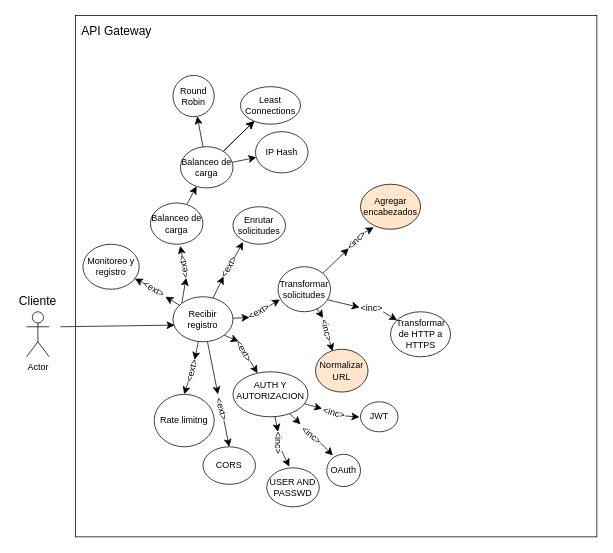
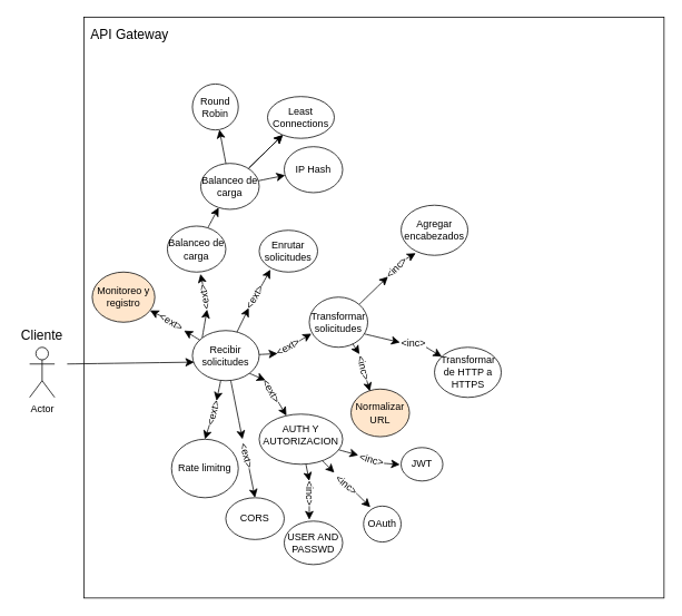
  <mxCell id="0" />
  <mxCell id="1" parent="0" />
  <mxCell id="2" value="" style="whiteSpace=wrap;html=1;aspect=fixed;" vertex="1" parent="1"><mxGeometry x="100" y="20" width="695" height="695" as="geometry" /></mxCell>
  <mxCell id="3" value="API Gateway" style="text;strokeColor=none;align=center;fillColor=none;html=1;verticalAlign=middle;whiteSpace=wrap;rounded=0;fontSize=16;" vertex="1" parent="1"><mxGeometry x="100" y="25" width="110" height="30" as="geometry" /></mxCell>
  <mxCell id="4" value="Actor" style="shape=umlActor;verticalLabelPosition=bottom;verticalAlign=top;html=1;" vertex="1" parent="1"><mxGeometry x="35" y="415" width="30" height="60" as="geometry" /></mxCell>
  <mxCell id="5" value="Cliente" style="text;strokeColor=none;align=center;fillColor=none;html=1;verticalAlign=middle;whiteSpace=wrap;rounded=0;fontSize=16;" vertex="1" parent="1"><mxGeometry x="20" y="385" width="60" height="30" as="geometry" /></mxCell>
  <mxCell id="6" style="edgeStyle=none;curved=1;rounded=0;orthogonalLoop=1;jettySize=auto;html=1;fontSize=12;startSize=8;endSize=8;entryX=0;entryY=0.5;entryDx=0;entryDy=0;" edge="1" parent="1" source="12" target="16"><mxGeometry relative="1" as="geometry"><mxPoint x="320" y="425" as="targetPoint" /></mxGeometry></mxCell>
  <mxCell id="7" style="edgeStyle=none;curved=1;rounded=0;orthogonalLoop=1;jettySize=auto;html=1;exitX=1;exitY=1;exitDx=0;exitDy=0;entryX=0;entryY=0.5;entryDx=0;entryDy=0;fontSize=12;startSize=8;endSize=8;" edge="1" parent="1" source="12" target="32"><mxGeometry relative="1" as="geometry" /></mxCell>
  <mxCell id="8" style="edgeStyle=none;curved=1;rounded=0;orthogonalLoop=1;jettySize=auto;html=1;entryX=0;entryY=0.5;entryDx=0;entryDy=0;fontSize=12;startSize=8;endSize=8;" edge="1" parent="1" source="12" target="48"><mxGeometry relative="1" as="geometry" /></mxCell>
  <mxCell id="9" style="edgeStyle=none;curved=1;rounded=0;orthogonalLoop=1;jettySize=auto;html=1;exitX=0;exitY=0;exitDx=0;exitDy=0;entryX=0;entryY=0.5;entryDx=0;entryDy=0;fontSize=12;startSize=8;endSize=8;" edge="1" parent="1" source="12" target="52"><mxGeometry relative="1" as="geometry" /></mxCell>
  <mxCell id="10" style="edgeStyle=none;curved=1;rounded=0;orthogonalLoop=1;jettySize=auto;html=1;entryX=1;entryY=0.5;entryDx=0;entryDy=0;fontSize=12;startSize=8;endSize=8;" edge="1" parent="1" source="12" target="63"><mxGeometry relative="1" as="geometry" /></mxCell>
  <mxCell id="11" style="edgeStyle=none;curved=1;rounded=0;orthogonalLoop=1;jettySize=auto;html=1;fontSize=12;startSize=8;endSize=8;" edge="1" parent="1" source="12"><mxGeometry relative="1" as="geometry"><mxPoint x="290" y="525" as="targetPoint" /></mxGeometry></mxCell>
- <mxCell id="12" value="Recibir registro" style="ellipse;whiteSpace=wrap;html=1;" vertex="1" parent="1"><mxGeometry x="230" y="395" width="80" height="60" as="geometry" /></mxCell>
+ <mxCell id="12" value="Recibir solicitudes" style="ellipse;whiteSpace=wrap;html=1;" vertex="1" parent="1"><mxGeometry x="230" y="395" width="80" height="60" as="geometry" /></mxCell>
  <mxCell id="13" style="edgeStyle=none;curved=1;rounded=0;orthogonalLoop=1;jettySize=auto;html=1;entryX=0.027;entryY=0.63;entryDx=0;entryDy=0;entryPerimeter=0;fontSize=12;startSize=8;endSize=8;" edge="1" parent="1" target="12"><mxGeometry relative="1" as="geometry"><mxPoint x="80" y="435" as="sourcePoint" /></mxGeometry></mxCell>
  <mxCell id="14" style="edgeStyle=none;curved=1;rounded=0;orthogonalLoop=1;jettySize=auto;html=1;exitX=1;exitY=0;exitDx=0;exitDy=0;fontSize=12;startSize=8;endSize=8;" edge="1" parent="1" source="15" target="24"><mxGeometry relative="1" as="geometry" /></mxCell>
  <mxCell id="15" value="Transformar solicitudes" style="ellipse;whiteSpace=wrap;html=1;" vertex="1" parent="1"><mxGeometry x="370" y="355" width="70" height="60" as="geometry" /></mxCell>
  <mxCell id="16" value="&amp;lt;ext&amp;gt;" style="text;strokeColor=none;align=center;fillColor=none;html=1;verticalAlign=middle;whiteSpace=wrap;rounded=0;fontSize=12;rotation=-30;" vertex="1" parent="1"><mxGeometry x="330" y="405" width="30" height="20" as="geometry" /></mxCell>
  <mxCell id="17" style="edgeStyle=none;curved=1;rounded=0;orthogonalLoop=1;jettySize=auto;html=1;exitX=0;exitY=0.5;exitDx=0;exitDy=0;fontSize=12;startSize=8;endSize=8;" edge="1" parent="1" source="16" target="16"><mxGeometry relative="1" as="geometry" /></mxCell>
  <mxCell id="18" style="edgeStyle=none;curved=1;rounded=0;orthogonalLoop=1;jettySize=auto;html=1;exitX=1;exitY=0.5;exitDx=0;exitDy=0;entryX=0.037;entryY=0.727;entryDx=0;entryDy=0;entryPerimeter=0;fontSize=12;startSize=8;endSize=8;" edge="1" parent="1" source="16" target="15"><mxGeometry relative="1" as="geometry" /></mxCell>
  <mxCell id="19" value="" style="ellipse;whiteSpace=wrap;html=1;" vertex="1" parent="1"><mxGeometry x="520" y="415" width="80" height="60" as="geometry" /></mxCell>
  <mxCell id="20" style="edgeStyle=none;curved=1;rounded=0;orthogonalLoop=1;jettySize=auto;html=1;exitX=1;exitY=1;exitDx=0;exitDy=0;fontSize=12;startSize=8;endSize=8;" edge="1" parent="1" source="21" target="19"><mxGeometry relative="1" as="geometry" /></mxCell>
  <mxCell id="21" value="&amp;lt;inc&amp;gt;" style="text;strokeColor=none;align=center;fillColor=none;html=1;verticalAlign=middle;whiteSpace=wrap;rounded=0;fontSize=12;rotation=0;" vertex="1" parent="1"><mxGeometry x="480" y="405" width="30" height="10" as="geometry" /></mxCell>
  <mxCell id="22" value="" style="endArrow=classic;html=1;rounded=0;fontSize=12;startSize=8;endSize=8;curved=1;exitX=0.95;exitY=0.736;exitDx=0;exitDy=0;exitPerimeter=0;entryX=-0.043;entryY=0.419;entryDx=0;entryDy=0;entryPerimeter=0;" edge="1" parent="1" source="15" target="21"><mxGeometry width="50" height="50" relative="1" as="geometry"><mxPoint x="460" y="415" as="sourcePoint" /><mxPoint x="470" y="405" as="targetPoint" /></mxGeometry></mxCell>
  <mxCell id="23" value="&lt;span style=&quot;font-size: 12px;&quot;&gt;Transformar de HTTP a HTTPS&lt;/span&gt;" style="text;strokeColor=none;align=center;fillColor=none;html=1;verticalAlign=middle;whiteSpace=wrap;rounded=0;fontSize=8;" vertex="1" parent="1"><mxGeometry x="532.5" y="432.5" width="55" height="25" as="geometry" /></mxCell>
  <mxCell id="24" value="&amp;lt;inc&amp;gt;" style="text;strokeColor=none;align=center;fillColor=none;html=1;verticalAlign=middle;whiteSpace=wrap;rounded=0;fontSize=12;rotation=-45;" vertex="1" parent="1"><mxGeometry x="460" y="315" width="30" height="10" as="geometry" /></mxCell>
- <mxCell id="25" value="Agregar encabezados" style="ellipse;whiteSpace=wrap;html=1;fillColor=#ffe6cc;" vertex="1" parent="1"><mxGeometry x="480" y="245" width="80" height="60" as="geometry" /></mxCell>
+ <mxCell id="25" value="Agregar encabezados" style="ellipse;whiteSpace=wrap;html=1;" vertex="1" parent="1"><mxGeometry x="480" y="245" width="80" height="60" as="geometry" /></mxCell>
  <mxCell id="26" style="edgeStyle=none;curved=1;rounded=0;orthogonalLoop=1;jettySize=auto;html=1;exitX=1;exitY=0.5;exitDx=0;exitDy=0;entryX=0.219;entryY=0.956;entryDx=0;entryDy=0;entryPerimeter=0;fontSize=12;startSize=8;endSize=8;" edge="1" parent="1" source="24" target="25"><mxGeometry relative="1" as="geometry" /></mxCell>
  <mxCell id="27" value="Normalizar URL" style="ellipse;whiteSpace=wrap;html=1;fillColor=#ffe6cc;" vertex="1" parent="1"><mxGeometry x="420" y="465" width="70" height="57" as="geometry" /></mxCell>
  <mxCell id="28" value="&amp;lt;inc&amp;gt;" style="text;strokeColor=none;align=center;fillColor=none;html=1;verticalAlign=middle;whiteSpace=wrap;rounded=0;fontSize=12;rotation=75;" vertex="1" parent="1"><mxGeometry x="420" y="435" width="30" height="10" as="geometry" /></mxCell>
  <mxCell id="29" style="edgeStyle=none;curved=1;rounded=0;orthogonalLoop=1;jettySize=auto;html=1;exitX=1;exitY=0.5;exitDx=0;exitDy=0;entryX=0.322;entryY=0.047;entryDx=0;entryDy=0;entryPerimeter=0;fontSize=12;startSize=8;endSize=8;" edge="1" parent="1" source="28" target="27"><mxGeometry relative="1" as="geometry" /></mxCell>
  <mxCell id="30" style="edgeStyle=none;curved=1;rounded=0;orthogonalLoop=1;jettySize=auto;html=1;entryX=-0.079;entryY=0.541;entryDx=0;entryDy=0;entryPerimeter=0;fontSize=12;startSize=8;endSize=8;" edge="1" parent="1" source="15" target="28"><mxGeometry relative="1" as="geometry" /></mxCell>
  <mxCell id="31" value="" style="edgeStyle=none;curved=1;rounded=0;orthogonalLoop=1;jettySize=auto;html=1;fontSize=12;startSize=8;endSize=8;" edge="1" parent="1" source="32" target="35"><mxGeometry relative="1" as="geometry" /></mxCell>
  <mxCell id="32" value="&amp;lt;ext&amp;gt;" style="text;strokeColor=none;align=center;fillColor=none;html=1;verticalAlign=middle;whiteSpace=wrap;rounded=0;fontSize=12;rotation=60;" vertex="1" parent="1"><mxGeometry x="310" y="457.5" width="30" height="20" as="geometry" /></mxCell>
  <mxCell id="33" value="" style="edgeStyle=none;curved=1;rounded=0;orthogonalLoop=1;jettySize=auto;html=1;fontSize=12;startSize=8;endSize=8;" edge="1" parent="1" source="35"><mxGeometry relative="1" as="geometry"><mxPoint x="400" y="565" as="targetPoint" /></mxGeometry></mxCell>
  <mxCell id="34" style="edgeStyle=none;curved=1;rounded=0;orthogonalLoop=1;jettySize=auto;html=1;entryX=0;entryY=0.5;entryDx=0;entryDy=0;fontSize=12;startSize=8;endSize=8;" edge="1" parent="1" source="35" target="44"><mxGeometry relative="1" as="geometry" /></mxCell>
  <mxCell id="35" value="" style="ellipse;whiteSpace=wrap;html=1;" vertex="1" parent="1"><mxGeometry x="310" y="495" width="100" height="60" as="geometry" /></mxCell>
  <mxCell id="36" value="&lt;span style=&quot;font-size: 12px;&quot;&gt;AUTH Y AUTORIZACION&lt;/span&gt;" style="text;strokeColor=none;align=center;fillColor=none;html=1;verticalAlign=middle;whiteSpace=wrap;rounded=0;fontSize=8;" vertex="1" parent="1"><mxGeometry x="330" y="505" width="60" height="30" as="geometry" /></mxCell>
  <mxCell id="37" value="&amp;lt;inc&amp;gt;" style="text;strokeColor=none;align=center;fillColor=none;html=1;verticalAlign=middle;whiteSpace=wrap;rounded=0;fontSize=12;rotation=15;" vertex="1" parent="1"><mxGeometry x="430" y="545" width="30" height="10" as="geometry" /></mxCell>
  <mxCell id="38" style="edgeStyle=none;curved=1;rounded=0;orthogonalLoop=1;jettySize=auto;html=1;entryX=-0.072;entryY=0.36;entryDx=0;entryDy=0;entryPerimeter=0;fontSize=12;startSize=8;endSize=8;" edge="1" parent="1" source="35" target="37"><mxGeometry relative="1" as="geometry" /></mxCell>
  <mxCell id="39" value="JWT" style="ellipse;whiteSpace=wrap;html=1;" vertex="1" parent="1"><mxGeometry x="480" y="535" width="50" height="40" as="geometry" /></mxCell>
  <mxCell id="40" style="edgeStyle=none;curved=1;rounded=0;orthogonalLoop=1;jettySize=auto;html=1;exitX=1;exitY=0.5;exitDx=0;exitDy=0;entryX=-0.029;entryY=0.507;entryDx=0;entryDy=0;entryPerimeter=0;fontSize=12;startSize=8;endSize=8;" edge="1" parent="1" source="37" target="39"><mxGeometry relative="1" as="geometry" /></mxCell>
  <mxCell id="41" value="&amp;lt;inc&amp;gt;" style="text;strokeColor=none;align=center;fillColor=none;html=1;verticalAlign=middle;whiteSpace=wrap;rounded=0;fontSize=12;rotation=40;" vertex="1" parent="1"><mxGeometry x="400" y="575" width="30" height="10" as="geometry" /></mxCell>
  <mxCell id="42" value="OAuth" style="ellipse;whiteSpace=wrap;html=1;" vertex="1" parent="1"><mxGeometry x="435" y="605" width="45" height="43" as="geometry" /></mxCell>
- <mxCell id="43" value="USER AND PASSWD" style="ellipse;whiteSpace=wrap;html=1;" vertex="1" parent="1"><mxGeometry x="355" y="623" width="70" height="52" as="geometry" /></mxCell>
+ <mxCell id="43" value="USER AND PASSWD" style="ellipse;whiteSpace=wrap;html=1;" vertex="1" parent="1"><mxGeometry x="340" y="623" width="70" height="52" as="geometry" /></mxCell>
  <mxCell id="44" value="&amp;lt;inc&amp;gt;" style="text;strokeColor=none;align=center;fillColor=none;html=1;verticalAlign=middle;whiteSpace=wrap;rounded=0;fontSize=12;rotation=90;" vertex="1" parent="1"><mxGeometry x="355" y="585" width="30" height="10" as="geometry" /></mxCell>
  <mxCell id="45" style="edgeStyle=none;curved=1;rounded=0;orthogonalLoop=1;jettySize=auto;html=1;entryX=0.429;entryY=-0.031;entryDx=0;entryDy=0;entryPerimeter=0;fontSize=12;startSize=8;endSize=8;" edge="1" parent="1" source="44" target="43"><mxGeometry relative="1" as="geometry" /></mxCell>
  <mxCell id="46" style="edgeStyle=none;curved=1;rounded=0;orthogonalLoop=1;jettySize=auto;html=1;exitX=1;exitY=0.5;exitDx=0;exitDy=0;entryX=0.181;entryY=0.033;entryDx=0;entryDy=0;entryPerimeter=0;fontSize=12;startSize=8;endSize=8;" edge="1" parent="1" source="41" target="42"><mxGeometry relative="1" as="geometry" /></mxCell>
  <mxCell id="47" value="Enrutar solicitudes" style="ellipse;whiteSpace=wrap;html=1;" vertex="1" parent="1"><mxGeometry x="310" y="275" width="70" height="50" as="geometry" /></mxCell>
  <mxCell id="48" value="&amp;lt;ext&amp;gt;" style="text;strokeColor=none;align=center;fillColor=none;html=1;verticalAlign=middle;whiteSpace=wrap;rounded=0;fontSize=12;rotation=-60;" vertex="1" parent="1"><mxGeometry x="290" y="345" width="30" height="20" as="geometry" /></mxCell>
  <mxCell id="49" style="edgeStyle=none;curved=1;rounded=0;orthogonalLoop=1;jettySize=auto;html=1;exitX=1;exitY=0.5;exitDx=0;exitDy=0;entryX=0.192;entryY=0.94;entryDx=0;entryDy=0;entryPerimeter=0;fontSize=12;startSize=8;endSize=8;" edge="1" parent="1" source="48" target="47"><mxGeometry relative="1" as="geometry" /></mxCell>
  <mxCell id="50" value="" style="edgeStyle=none;curved=1;rounded=0;orthogonalLoop=1;jettySize=auto;html=1;fontSize=12;startSize=8;endSize=8;" edge="1" parent="1" source="51" target="58"><mxGeometry relative="1" as="geometry" /></mxCell>
  <mxCell id="51" value="Balanceo de carga" style="ellipse;whiteSpace=wrap;html=1;" vertex="1" parent="1"><mxGeometry x="200" y="270" width="70" height="55" as="geometry" /></mxCell>
  <mxCell id="52" value="&amp;lt;ext&amp;gt;" style="text;strokeColor=none;align=center;fillColor=none;html=1;verticalAlign=middle;whiteSpace=wrap;rounded=0;fontSize=12;rotation=-100;" vertex="1" parent="1"><mxGeometry x="230" y="345" width="30" height="20" as="geometry" /></mxCell>
  <mxCell id="53" style="edgeStyle=none;curved=1;rounded=0;orthogonalLoop=1;jettySize=auto;html=1;exitX=1;exitY=0.5;exitDx=0;exitDy=0;entryX=0.567;entryY=1.041;entryDx=0;entryDy=0;entryPerimeter=0;fontSize=12;startSize=8;endSize=8;" edge="1" parent="1" source="52" target="51"><mxGeometry relative="1" as="geometry" /></mxCell>
  <mxCell id="54" value="" style="edgeStyle=none;curved=1;rounded=0;orthogonalLoop=1;jettySize=auto;html=1;fontSize=12;startSize=8;endSize=8;" edge="1" parent="1" source="58" target="59"><mxGeometry relative="1" as="geometry" /></mxCell>
  <mxCell id="55" value="" style="edgeStyle=none;curved=1;rounded=0;orthogonalLoop=1;jettySize=auto;html=1;fontSize=12;startSize=8;endSize=8;" edge="1" parent="1" source="58" target="60"><mxGeometry relative="1" as="geometry" /></mxCell>
  <mxCell id="56" value="" style="edgeStyle=none;curved=1;rounded=0;orthogonalLoop=1;jettySize=auto;html=1;fontSize=12;startSize=8;endSize=8;" edge="1" parent="1" source="58" target="60"><mxGeometry relative="1" as="geometry" /></mxCell>
  <mxCell id="57" value="" style="edgeStyle=none;curved=1;rounded=0;orthogonalLoop=1;jettySize=auto;html=1;fontSize=12;startSize=8;endSize=8;" edge="1" parent="1" source="58" target="61"><mxGeometry relative="1" as="geometry" /></mxCell>
  <mxCell id="58" value="Balanceo de carga" style="ellipse;whiteSpace=wrap;html=1;" vertex="1" parent="1"><mxGeometry x="240" y="195" width="70" height="55" as="geometry" /></mxCell>
  <mxCell id="59" value="Round Robin" style="ellipse;whiteSpace=wrap;html=1;" vertex="1" parent="1"><mxGeometry x="230" y="100" width="55" height="55" as="geometry" /></mxCell>
  <mxCell id="60" value="Least Connections" style="ellipse;whiteSpace=wrap;html=1;" vertex="1" parent="1"><mxGeometry x="320" y="115" width="80" height="50" as="geometry" /></mxCell>
  <mxCell id="61" value="IP Hash" style="ellipse;whiteSpace=wrap;html=1;" vertex="1" parent="1"><mxGeometry x="340" y="175" width="70" height="55" as="geometry" /></mxCell>
  <mxCell id="62" value="Rate limitng" style="ellipse;whiteSpace=wrap;html=1;" vertex="1" parent="1"><mxGeometry x="205" y="525" width="80" height="70" as="geometry" /></mxCell>
  <mxCell id="63" value="&amp;lt;ext&amp;gt;" style="text;strokeColor=none;align=center;fillColor=none;html=1;verticalAlign=middle;whiteSpace=wrap;rounded=0;fontSize=12;rotation=-75;" vertex="1" parent="1"><mxGeometry x="240" y="483.5" width="30" height="20" as="geometry" /></mxCell>
  <mxCell id="64" style="edgeStyle=none;curved=1;rounded=0;orthogonalLoop=1;jettySize=auto;html=1;entryX=0.5;entryY=0;entryDx=0;entryDy=0;fontSize=12;startSize=8;endSize=8;" edge="1" parent="1" source="63" target="62"><mxGeometry relative="1" as="geometry" /></mxCell>
- <mxCell id="65" value="Monitoreo y registro" style="ellipse;whiteSpace=wrap;html=1;" vertex="1" parent="1"><mxGeometry x="110" y="325" width="75" height="60" as="geometry" /></mxCell>
+ <mxCell id="65" value="Monitoreo y registro" style="ellipse;whiteSpace=wrap;html=1;fillColor=#ffe6cc;" vertex="1" parent="1"><mxGeometry x="110" y="325" width="75" height="60" as="geometry" /></mxCell>
  <mxCell id="66" style="edgeStyle=none;curved=1;rounded=0;orthogonalLoop=1;jettySize=auto;html=1;fontSize=12;startSize=8;endSize=8;" edge="1" parent="1" source="12"><mxGeometry relative="1" as="geometry"><mxPoint x="220" y="395" as="targetPoint" /></mxGeometry></mxCell>
  <mxCell id="67" style="edgeStyle=none;curved=1;rounded=0;orthogonalLoop=1;jettySize=auto;html=1;exitX=0;exitY=0.5;exitDx=0;exitDy=0;fontSize=12;startSize=8;endSize=8;" edge="1" parent="1" source="68" target="65"><mxGeometry relative="1" as="geometry" /></mxCell>
  <mxCell id="68" value="&amp;lt;ext&amp;gt;" style="text;strokeColor=none;align=center;fillColor=none;html=1;verticalAlign=middle;whiteSpace=wrap;rounded=0;fontSize=12;rotation=30;" vertex="1" parent="1"><mxGeometry x="190" y="375" width="30" height="20" as="geometry" /></mxCell>
  <mxCell id="69" value="CORS" style="ellipse;whiteSpace=wrap;html=1;" vertex="1" parent="1"><mxGeometry x="270" y="595" width="70" height="50" as="geometry" /></mxCell>
  <mxCell id="70" style="edgeStyle=none;curved=1;rounded=0;orthogonalLoop=1;jettySize=auto;html=1;entryX=0.5;entryY=0;entryDx=0;entryDy=0;fontSize=12;startSize=8;endSize=8;" edge="1" parent="1" source="71" target="69"><mxGeometry relative="1" as="geometry" /></mxCell>
  <mxCell id="71" value="&amp;lt;ext&amp;gt;" style="text;strokeColor=none;align=center;fillColor=none;html=1;verticalAlign=middle;whiteSpace=wrap;rounded=0;fontSize=12;rotation=75;" vertex="1" parent="1"><mxGeometry x="280" y="535" width="30" height="20" as="geometry" /></mxCell>
